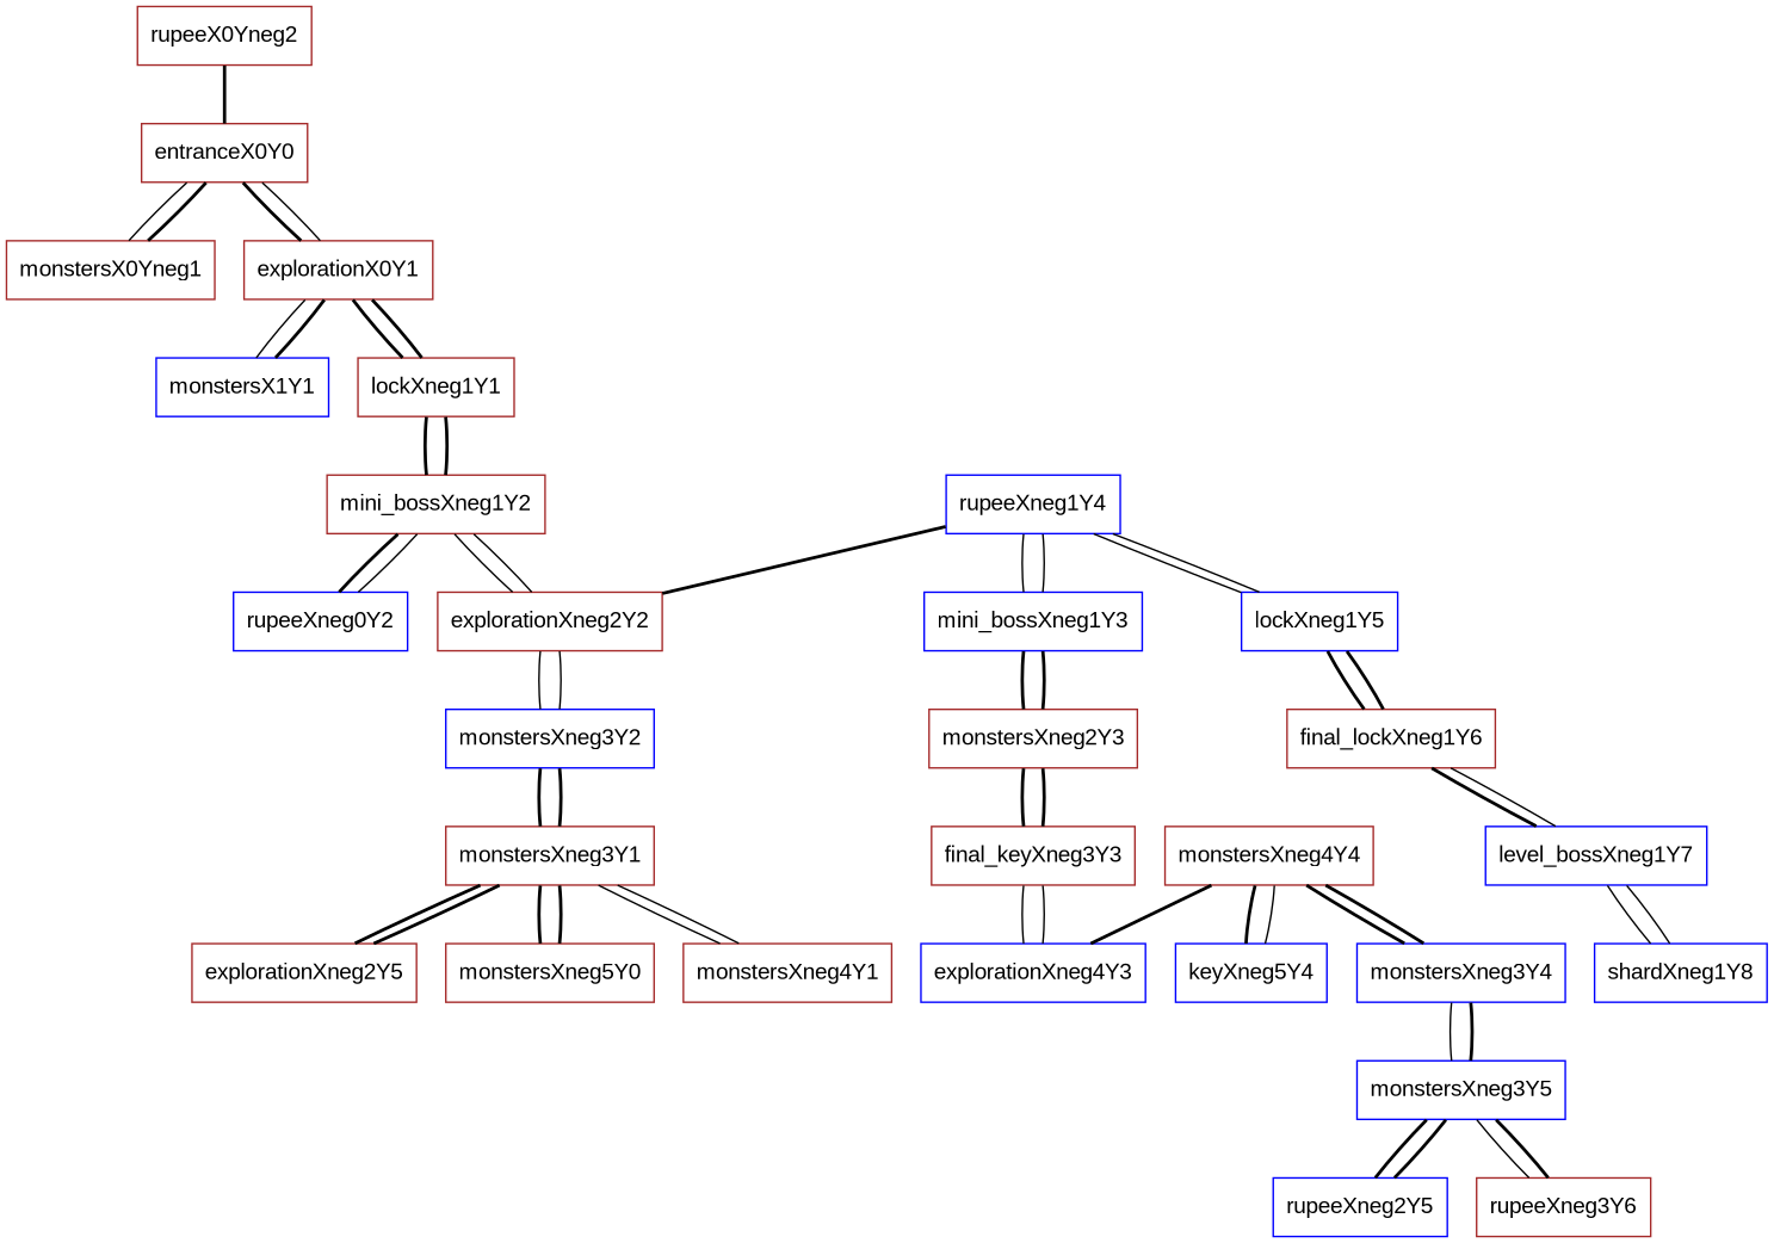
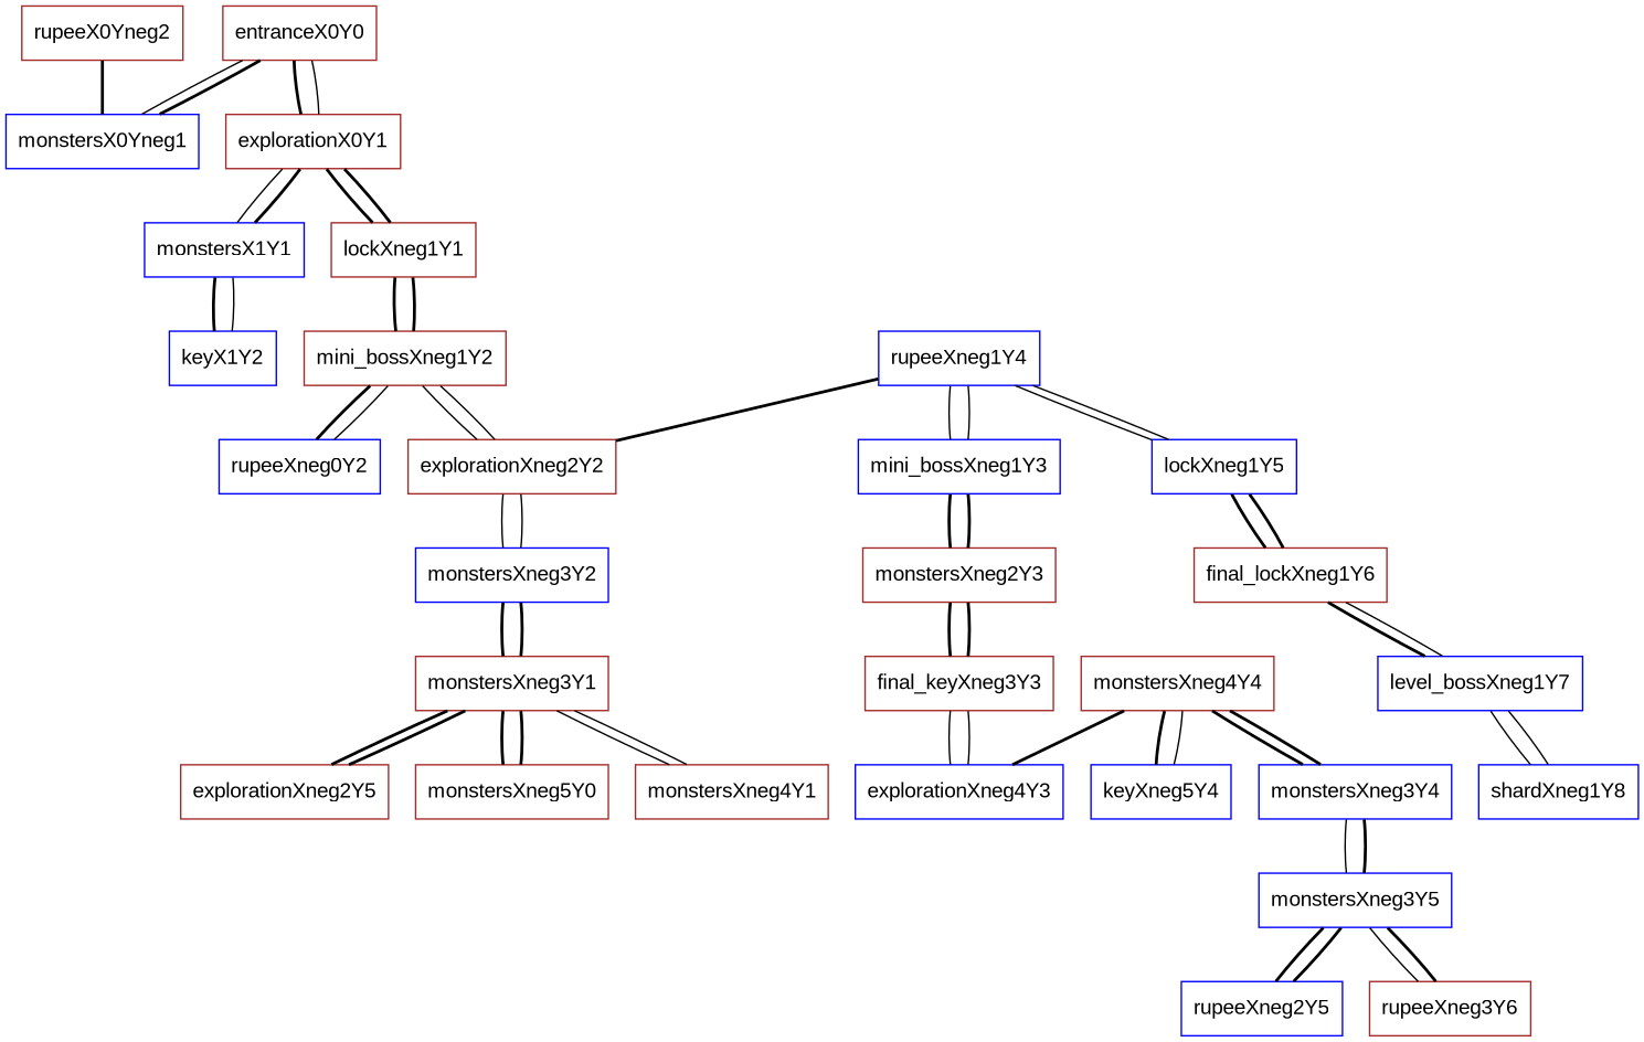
  graph {
    fontname="Liberation Sans"
    node [color=brown fontname="Liberation Sans" shape=box]
    edge [fontname="Liberation Sans" style=bold]
    entranceX0Y0
-   monstersX0Yneg1
+   monstersX0Yneg1 [color=blue]
    explorationX0Y1
    monstersX1Y1 [color=blue]
    lockXneg1Y1
    rupeeX0Yneg2
+   keyX1Y2 [color=blue]
    mini_bossXneg1Y2
    n9 [color=blue label=rupeeXneg0Y2]
    explorationXneg2Y2
    monstersXneg3Y2 [color=blue]
    monstersXneg3Y1
    monstersXneg2Y3
    final_keyXneg3Y3
    mini_bossXneg1Y3 [color=blue]
    explorationXneg4Y3 [color=blue]
    rupeeXneg1Y4 [color=blue]
    monstersXneg4Y4
    keyXneg5Y4 [color=blue]
    monstersXneg3Y4 [color=blue]
    monstersXneg3Y5 [color=blue]
    n22 [label=explorationXneg2Y5]
    n23 [label=monstersXneg5Y0]
    monstersXneg4Y1
    rupeeXneg2Y5 [color=blue]
    rupeeXneg3Y6
    lockXneg1Y5 [color=blue]
    final_lockXneg1Y6
    level_bossXneg1Y7 [color=blue]
    shardXneg1Y8 [color=blue]
    entranceX0Y0 -- monstersX0Yneg1 [style=solid]
    entranceX0Y0 -- explorationX0Y1
    monstersX0Yneg1 -- entranceX0Y0
    explorationX0Y1 -- entranceX0Y0 [style=solid]
    explorationX0Y1 -- monstersX1Y1 [style=solid]
    explorationX0Y1 -- lockXneg1Y1
    monstersX1Y1 -- explorationX0Y1
+   monstersX1Y1 -- keyX1Y2
    lockXneg1Y1 -- explorationX0Y1
    lockXneg1Y1 -- mini_bossXneg1Y2
-   rupeeX0Yneg2 -- entranceX0Y0
+   rupeeX0Yneg2 -- monstersX0Yneg1
+   keyX1Y2 -- monstersX1Y1 [style=solid]
    mini_bossXneg1Y2 -- lockXneg1Y1
    mini_bossXneg1Y2 -- n9
    mini_bossXneg1Y2 -- explorationXneg2Y2 [style=solid]
    n9 -- mini_bossXneg1Y2 [style=solid]
    explorationXneg2Y2 -- mini_bossXneg1Y2 [style=solid]
    explorationXneg2Y2 -- monstersXneg3Y2 [style=solid]
    monstersXneg3Y2 -- explorationXneg2Y2 [style=solid]
    monstersXneg3Y2 -- monstersXneg3Y1
    monstersXneg3Y1 -- monstersXneg3Y2
    monstersXneg3Y1 -- n22
    monstersXneg3Y1 -- n23
    monstersXneg3Y1 -- monstersXneg4Y1 [style=solid]
    monstersXneg2Y3 -- final_keyXneg3Y3
    monstersXneg2Y3 -- mini_bossXneg1Y3
    final_keyXneg3Y3 -- monstersXneg2Y3
    final_keyXneg3Y3 -- explorationXneg4Y3 [style=solid]
    mini_bossXneg1Y3 -- monstersXneg2Y3
    mini_bossXneg1Y3 -- rupeeXneg1Y4 [style=solid]
    explorationXneg4Y3 -- final_keyXneg3Y3 [style=solid]
    rupeeXneg1Y4 -- explorationXneg2Y2
    rupeeXneg1Y4 -- mini_bossXneg1Y3 [style=solid]
    rupeeXneg1Y4 -- lockXneg1Y5 [style=solid]
    monstersXneg4Y4 -- explorationXneg4Y3
    monstersXneg4Y4 -- keyXneg5Y4
    monstersXneg4Y4 -- monstersXneg3Y4
    keyXneg5Y4 -- monstersXneg4Y4 [style=solid]
    monstersXneg3Y4 -- monstersXneg4Y4
    monstersXneg3Y4 -- monstersXneg3Y5 [style=solid]
    monstersXneg3Y5 -- monstersXneg3Y4
    monstersXneg3Y5 -- rupeeXneg2Y5
    monstersXneg3Y5 -- rupeeXneg3Y6 [style=solid]
    n22 -- monstersXneg3Y1
    n23 -- monstersXneg3Y1
    monstersXneg4Y1 -- monstersXneg3Y1 [style=solid]
    rupeeXneg2Y5 -- monstersXneg3Y5
    rupeeXneg3Y6 -- monstersXneg3Y5
    lockXneg1Y5 -- rupeeXneg1Y4 [style=solid]
    lockXneg1Y5 -- final_lockXneg1Y6
    final_lockXneg1Y6 -- lockXneg1Y5
    final_lockXneg1Y6 -- level_bossXneg1Y7
    level_bossXneg1Y7 -- final_lockXneg1Y6 [style=solid]
    level_bossXneg1Y7 -- shardXneg1Y8 [style=solid]
    shardXneg1Y8 -- level_bossXneg1Y7 [style=solid]
  }
